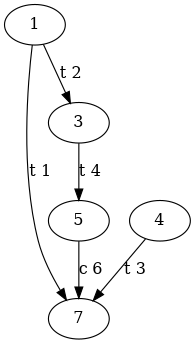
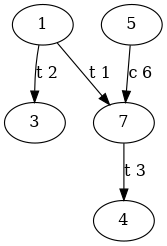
  digraph {
    n1 [label=7]
    1
    3
    4
    5
-   4 -> n1 [label="t 3"]
+   n1 -> 4 [label="t 3"]
    1 -> n1 [label="t 1"]
    1 -> 3 [label="t 2"]
-   3 -> 5 [label="t 4"]
    5 -> n1 [label="c 6"]
  }
